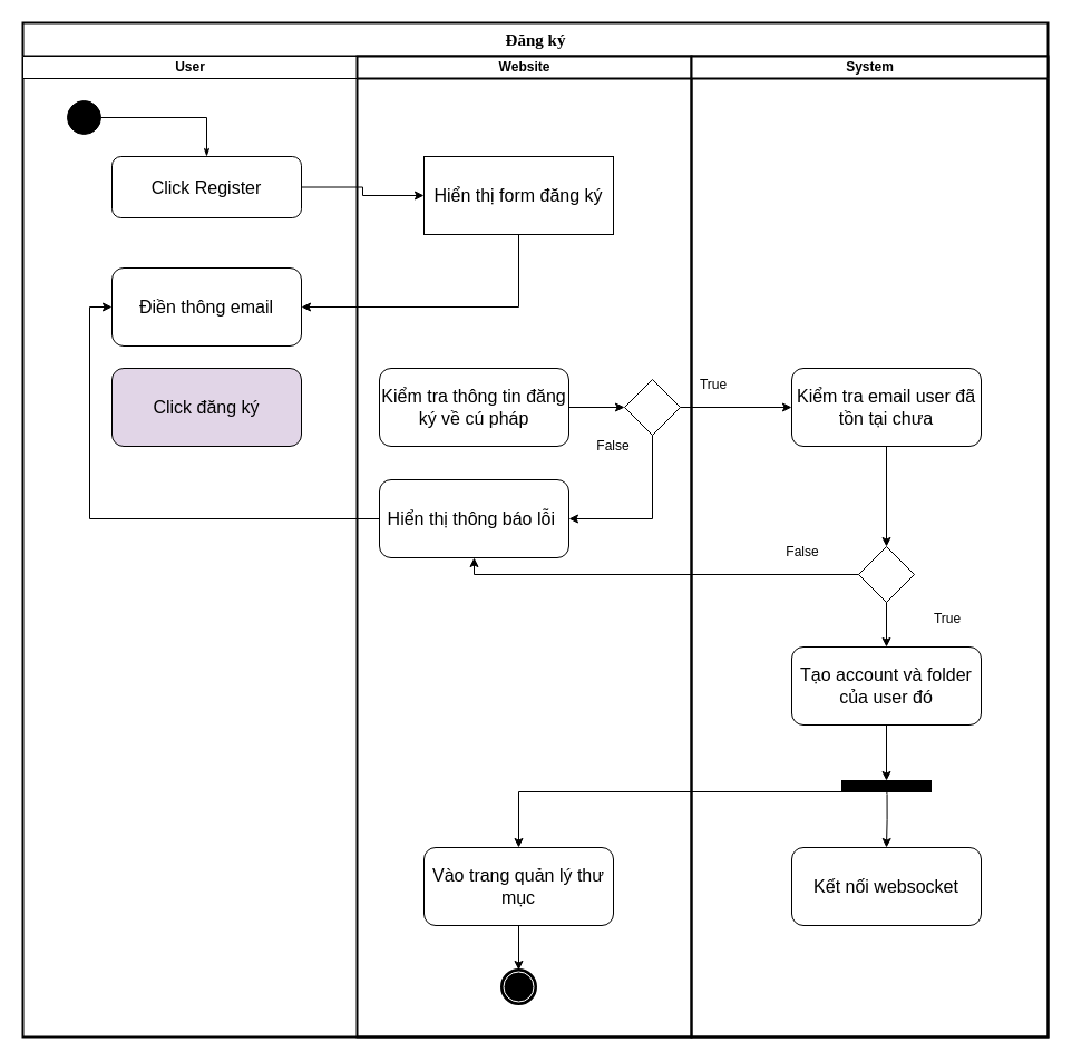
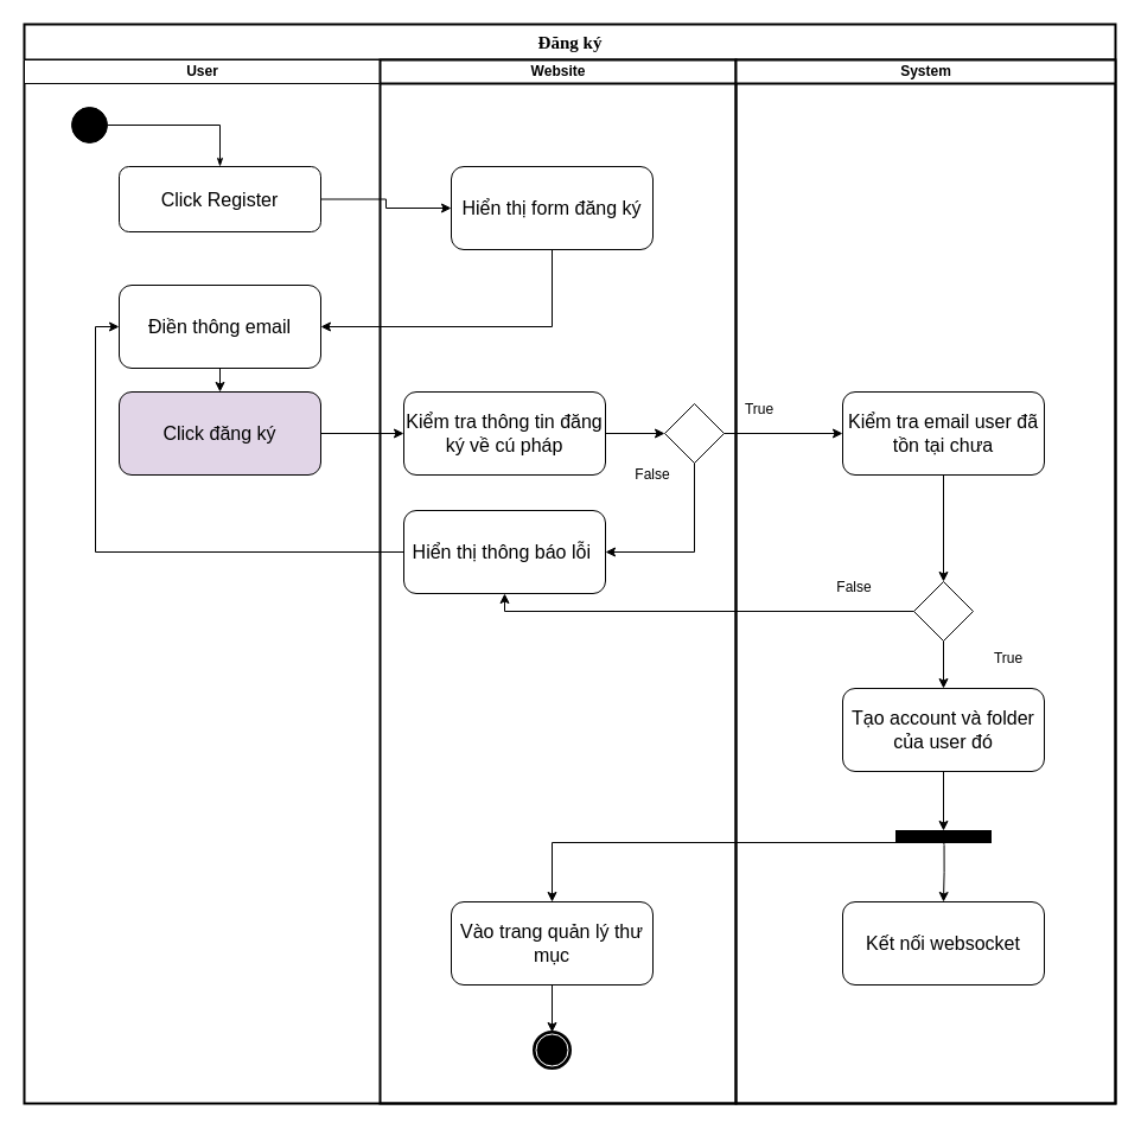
  <mxCell id="0" />
  <mxCell id="1" parent="0" />
  <mxCell id="2" value="&lt;font style=&quot;font-size: 15px;&quot;&gt;Đăng ký&lt;/font&gt;" style="swimlane;html=1;childLayout=stackLayout;startSize=30;rounded=0;shadow=0;comic=0;labelBackgroundColor=none;strokeWidth=2;fontFamily=Verdana;fontSize=12;align=center;" parent="1" vertex="1"><mxGeometry x="20" y="20" width="920" height="910" as="geometry" /></mxCell>
  <mxCell id="3" value="User" style="swimlane;html=1;startSize=20;" parent="2" vertex="1"><mxGeometry y="30" width="300" height="880" as="geometry" /></mxCell>
  <mxCell id="4" value="" style="ellipse;whiteSpace=wrap;html=1;rounded=0;shadow=0;comic=0;labelBackgroundColor=none;strokeWidth=1;fillColor=#000000;fontFamily=Verdana;fontSize=12;align=center;" parent="3" vertex="1"><mxGeometry x="40" y="40" width="30" height="30" as="geometry" /></mxCell>
  <mxCell id="5" value="&lt;font style=&quot;font-size: 16px;&quot;&gt;Click Register&lt;br style=&quot;font-size: 16px;&quot;&gt;&lt;/font&gt;" style="rounded=1;whiteSpace=wrap;html=1;fontSize=16;" parent="3" vertex="1"><mxGeometry x="80" y="90" width="170" height="55" as="geometry" /></mxCell>
  <mxCell id="6" value="&lt;span style=&quot;font-size: 16px;&quot;&gt;Điền thông email&lt;/span&gt;" style="rounded=1;whiteSpace=wrap;html=1;fontSize=16;" parent="3" vertex="1"><mxGeometry x="80" y="190" width="170" height="70" as="geometry" /></mxCell>
  <mxCell id="7" value="&lt;span style=&quot;font-size: 16px;&quot;&gt;Click đăng ký&lt;/span&gt;" style="rounded=1;whiteSpace=wrap;html=1;fontSize=16;fillColor=#e1d5e7;" parent="3" vertex="1"><mxGeometry x="80" y="280" width="170" height="70" as="geometry" /></mxCell>
+ <mxCell id="8" value="" style="edgeStyle=orthogonalEdgeStyle;rounded=0;orthogonalLoop=1;jettySize=auto;html=1;fontSize=12;exitX=0.5;exitY=1;exitDx=0;exitDy=0;entryX=0.5;entryY=0;entryDx=0;entryDy=0;" parent="3" source="6" target="7" edge="1"><mxGeometry relative="1" as="geometry"><mxPoint x="360" y="180" as="sourcePoint" /><mxPoint x="210" y="260" as="targetPoint" /></mxGeometry></mxCell>
  <mxCell id="9" style="edgeStyle=orthogonalEdgeStyle;rounded=0;html=1;labelBackgroundColor=none;startArrow=none;startFill=0;startSize=5;endArrow=classicThin;endFill=1;endSize=5;jettySize=auto;orthogonalLoop=1;strokeWidth=1;fontFamily=Verdana;fontSize=12;entryX=0.5;entryY=0;entryDx=0;entryDy=0;" parent="3" source="4" target="5" edge="1"><mxGeometry relative="1" as="geometry"><mxPoint x="240" y="110" as="targetPoint" /></mxGeometry></mxCell>
  <mxCell id="10" value="" style="edgeStyle=orthogonalEdgeStyle;rounded=0;orthogonalLoop=1;jettySize=auto;html=1;fontSize=12;" parent="2" source="5" target="16" edge="1"><mxGeometry relative="1" as="geometry" /></mxCell>
  <mxCell id="11" value="" style="edgeStyle=orthogonalEdgeStyle;rounded=0;orthogonalLoop=1;jettySize=auto;html=1;fontSize=12;exitX=0.5;exitY=1;exitDx=0;exitDy=0;entryX=1;entryY=0.5;entryDx=0;entryDy=0;" parent="2" source="16" target="6" edge="1"><mxGeometry relative="1" as="geometry"><mxPoint x="210" y="170" as="sourcePoint" /><mxPoint x="300" y="170" as="targetPoint" /></mxGeometry></mxCell>
+ <mxCell id="12" value="" style="edgeStyle=orthogonalEdgeStyle;rounded=0;orthogonalLoop=1;jettySize=auto;html=1;fontSize=12;" parent="2" source="7" target="18" edge="1"><mxGeometry relative="1" as="geometry" /></mxCell>
  <mxCell id="13" value="" style="edgeStyle=orthogonalEdgeStyle;rounded=0;orthogonalLoop=1;jettySize=auto;html=1;fontSize=12;" parent="2" source="19" target="27" edge="1"><mxGeometry relative="1" as="geometry" /></mxCell>
  <mxCell id="14" value="" style="edgeStyle=orthogonalEdgeStyle;rounded=0;orthogonalLoop=1;jettySize=auto;html=1;fontSize=12;exitX=0;exitY=0.5;exitDx=0;exitDy=0;entryX=0;entryY=0.5;entryDx=0;entryDy=0;" parent="2" source="20" target="6" edge="1"><mxGeometry relative="1" as="geometry"><mxPoint x="210" y="335" as="sourcePoint" /><mxPoint x="280" y="335" as="targetPoint" /></mxGeometry></mxCell>
  <mxCell id="15" value="Website" style="swimlane;html=1;startSize=20;strokeWidth=2;" parent="2" vertex="1"><mxGeometry x="300" y="30" width="300" height="880" as="geometry" /></mxCell>
- <mxCell id="16" value="Hiển thị form đăng ký" style="whiteSpace=wrap;html=1;fontSize=16;rounded=0;" parent="15" vertex="1"><mxGeometry x="60" y="90" width="170" height="70" as="geometry" /></mxCell>
+ <mxCell id="16" value="Hiển thị form đăng ký" style="rounded=1;whiteSpace=wrap;html=1;fontSize=16;" parent="15" vertex="1"><mxGeometry x="60" y="90" width="170" height="70" as="geometry" /></mxCell>
  <mxCell id="17" value="" style="edgeStyle=orthogonalEdgeStyle;rounded=0;orthogonalLoop=1;jettySize=auto;html=1;fontSize=12;" parent="15" source="18" target="19" edge="1"><mxGeometry relative="1" as="geometry" /></mxCell>
  <mxCell id="18" value="&lt;span style=&quot;font-size: 16px;&quot;&gt;Kiểm tra thông tin đăng ký về cú pháp&lt;/span&gt;" style="rounded=1;whiteSpace=wrap;html=1;fontSize=16;" parent="15" vertex="1"><mxGeometry x="20" y="280" width="170" height="70" as="geometry" /></mxCell>
  <mxCell id="19" value="" style="rhombus;whiteSpace=wrap;html=1;fontSize=12;" parent="15" vertex="1"><mxGeometry x="240" y="290" width="50" height="50" as="geometry" /></mxCell>
  <mxCell id="20" value="&lt;span style=&quot;font-size: 16px;&quot;&gt;Hiển thị thông báo lỗi&amp;nbsp;&lt;/span&gt;" style="rounded=1;whiteSpace=wrap;html=1;fontSize=16;" parent="15" vertex="1"><mxGeometry x="20" y="380" width="170" height="70" as="geometry" /></mxCell>
  <mxCell id="21" value="" style="edgeStyle=orthogonalEdgeStyle;rounded=0;orthogonalLoop=1;jettySize=auto;html=1;fontSize=12;entryX=1;entryY=0.5;entryDx=0;entryDy=0;exitX=0.5;exitY=1;exitDx=0;exitDy=0;" parent="15" source="19" target="20" edge="1"><mxGeometry relative="1" as="geometry"><mxPoint x="150" y="315" as="sourcePoint" /><mxPoint x="190" y="315" as="targetPoint" /></mxGeometry></mxCell>
  <mxCell id="22" value="False" style="text;html=1;strokeColor=none;fillColor=none;align=center;verticalAlign=middle;whiteSpace=wrap;rounded=0;fontSize=12;" parent="15" vertex="1"><mxGeometry x="200" y="335" width="60" height="30" as="geometry" /></mxCell>
  <mxCell id="23" value="&lt;span style=&quot;font-size: 16px;&quot;&gt;Vào trang quản lý thư mục&lt;/span&gt;" style="rounded=1;whiteSpace=wrap;html=1;fontSize=16;" parent="15" vertex="1"><mxGeometry x="60" y="710" width="170" height="70" as="geometry" /></mxCell>
  <mxCell id="24" value="" style="shape=mxgraph.bpmn.shape;html=1;verticalLabelPosition=bottom;labelBackgroundColor=#ffffff;verticalAlign=top;perimeter=ellipsePerimeter;outline=end;symbol=terminate;rounded=0;shadow=0;comic=0;strokeWidth=1;fontFamily=Verdana;fontSize=12;align=center;" parent="15" vertex="1"><mxGeometry x="130" y="820" width="30" height="30" as="geometry" /></mxCell>
  <mxCell id="25" value="" style="edgeStyle=orthogonalEdgeStyle;rounded=0;orthogonalLoop=1;jettySize=auto;html=1;fontSize=12;exitX=0.5;exitY=1;exitDx=0;exitDy=0;entryX=0.5;entryY=0;entryDx=0;entryDy=0;" parent="15" source="23" target="24" edge="1"><mxGeometry relative="1" as="geometry"><mxPoint x="485" y="500" as="sourcePoint" /><mxPoint x="485" y="540" as="targetPoint" /></mxGeometry></mxCell>
  <mxCell id="26" value="System" style="swimlane;html=1;startSize=20;strokeWidth=2;" parent="2" vertex="1"><mxGeometry x="600" y="30" width="320" height="880" as="geometry" /></mxCell>
  <mxCell id="27" value="&lt;span style=&quot;font-size: 16px;&quot;&gt;Kiểm tra email user đã tồn tại chưa&lt;/span&gt;" style="rounded=1;whiteSpace=wrap;html=1;fontSize=16;" parent="26" vertex="1"><mxGeometry x="90" y="280" width="170" height="70" as="geometry" /></mxCell>
  <mxCell id="28" value="True" style="text;html=1;strokeColor=none;fillColor=none;align=center;verticalAlign=middle;whiteSpace=wrap;rounded=0;fontSize=12;" parent="26" vertex="1"><mxGeometry x="-10" y="280" width="60" height="30" as="geometry" /></mxCell>
  <mxCell id="29" value="" style="rhombus;whiteSpace=wrap;html=1;fontSize=12;" parent="26" vertex="1"><mxGeometry x="150" y="440" width="50" height="50" as="geometry" /></mxCell>
  <mxCell id="30" value="" style="edgeStyle=orthogonalEdgeStyle;rounded=0;orthogonalLoop=1;jettySize=auto;html=1;fontSize=12;entryX=0.5;entryY=0;entryDx=0;entryDy=0;exitX=0.5;exitY=1;exitDx=0;exitDy=0;" parent="26" source="27" target="29" edge="1"><mxGeometry relative="1" as="geometry"><mxPoint x="120" y="330" as="sourcePoint" /><mxPoint x="70" y="315" as="targetPoint" /></mxGeometry></mxCell>
  <mxCell id="31" value="False" style="text;html=1;strokeColor=none;fillColor=none;align=center;verticalAlign=middle;whiteSpace=wrap;rounded=0;fontSize=12;" parent="26" vertex="1"><mxGeometry x="70" y="430" width="60" height="30" as="geometry" /></mxCell>
  <mxCell id="32" value="True" style="text;html=1;strokeColor=none;fillColor=none;align=center;verticalAlign=middle;whiteSpace=wrap;rounded=0;fontSize=12;" parent="26" vertex="1"><mxGeometry x="200" y="490" width="60" height="30" as="geometry" /></mxCell>
  <mxCell id="33" value="&lt;span style=&quot;font-size: 16px;&quot;&gt;Kết nối websocket&lt;/span&gt;" style="rounded=1;whiteSpace=wrap;html=1;fontSize=16;" parent="26" vertex="1"><mxGeometry x="90" y="710" width="170" height="70" as="geometry" /></mxCell>
  <mxCell id="34" value="" style="edgeStyle=orthogonalEdgeStyle;rounded=0;orthogonalLoop=1;jettySize=auto;html=1;fontSize=12;exitX=0.5;exitY=1;exitDx=0;exitDy=0;entryX=0.5;entryY=0;entryDx=0;entryDy=0;" parent="26" source="29" target="35" edge="1"><mxGeometry relative="1" as="geometry"><mxPoint x="130" y="340" as="sourcePoint" /><mxPoint x="175" y="540" as="targetPoint" /></mxGeometry></mxCell>
  <mxCell id="35" value="&lt;span style=&quot;font-size: 16px;&quot;&gt;Tạo account và folder của user đó&lt;/span&gt;" style="rounded=1;whiteSpace=wrap;html=1;fontSize=16;" parent="26" vertex="1"><mxGeometry x="90" y="530" width="170" height="70" as="geometry" /></mxCell>
  <mxCell id="36" value="" style="html=1;points=[];perimeter=orthogonalPerimeter;fontSize=12;direction=south;labelBackgroundColor=#000000;labelBorderColor=default;fillColor=#000000;" parent="26" vertex="1"><mxGeometry x="135" y="650" width="80" height="10" as="geometry" /></mxCell>
  <mxCell id="37" value="" style="edgeStyle=orthogonalEdgeStyle;rounded=0;orthogonalLoop=1;jettySize=auto;html=1;fontSize=12;exitX=0.5;exitY=1;exitDx=0;exitDy=0;" parent="26" source="35" target="36" edge="1"><mxGeometry relative="1" as="geometry"><mxPoint x="185" y="360" as="sourcePoint" /><mxPoint x="185" y="450" as="targetPoint" /></mxGeometry></mxCell>
  <mxCell id="38" value="" style="edgeStyle=orthogonalEdgeStyle;rounded=0;orthogonalLoop=1;jettySize=auto;html=1;fontSize=12;entryX=0.5;entryY=0;entryDx=0;entryDy=0;exitX=1.18;exitY=0.493;exitDx=0;exitDy=0;exitPerimeter=0;" parent="26" source="36" target="33" edge="1"><mxGeometry x="1" y="78" relative="1" as="geometry"><mxPoint x="280" y="620" as="sourcePoint" /><mxPoint x="280" y="710" as="targetPoint" /><mxPoint x="-3" y="20" as="offset" /></mxGeometry></mxCell>
  <mxCell id="39" value="" style="edgeStyle=orthogonalEdgeStyle;rounded=0;orthogonalLoop=1;jettySize=auto;html=1;fontSize=12;exitX=0;exitY=0.5;exitDx=0;exitDy=0;entryX=0.5;entryY=1;entryDx=0;entryDy=0;" parent="2" source="29" target="20" edge="1"><mxGeometry relative="1" as="geometry"><mxPoint x="600" y="345" as="sourcePoint" /><mxPoint x="700" y="345" as="targetPoint" /><Array as="points"><mxPoint x="405" y="495" /></Array></mxGeometry></mxCell>
  <mxCell id="40" value="" style="edgeStyle=orthogonalEdgeStyle;rounded=0;orthogonalLoop=1;jettySize=auto;html=1;fontSize=12;entryX=0.5;entryY=0;entryDx=0;entryDy=0;exitX=1.149;exitY=0.495;exitDx=0;exitDy=0;exitPerimeter=0;" parent="2" source="36" target="23" edge="1"><mxGeometry x="1" y="78" relative="1" as="geometry"><mxPoint x="785.56" y="691.8" as="sourcePoint" /><mxPoint x="785" y="740" as="targetPoint" /><mxPoint x="-3" y="20" as="offset" /><Array as="points"><mxPoint x="775" y="690" /><mxPoint x="445" y="690" /></Array></mxGeometry></mxCell>
